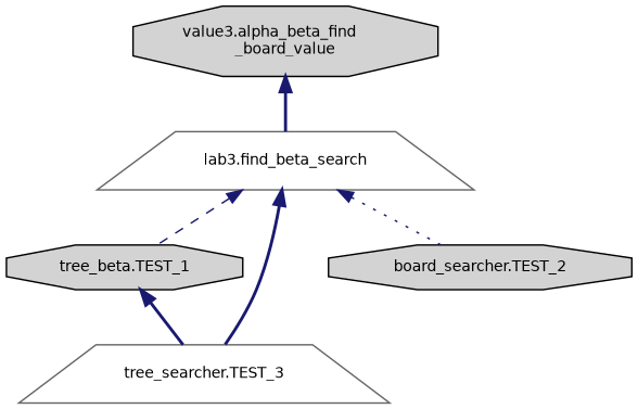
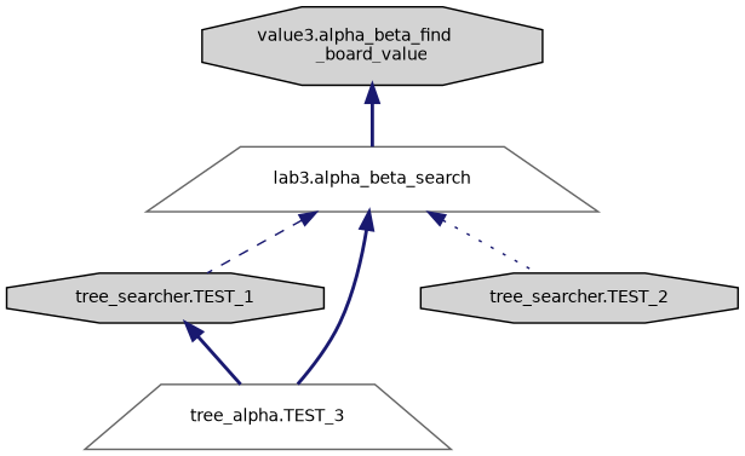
  digraph {
    rankdir=TB
    node [color=black fillcolor=lightgrey fontname=Helvetica fontsize=10 shape=octagon style=filled]
    edge [color=midnightblue dir=back fontname=Helvetica fontsize=10 labelfontname=Helvetica labelfontsize=10 style=bold]
    n1 [fontcolor=black height=0.2 label="value3.alpha_beta_find\l_board_value" width=0.4]
-   n2 [color=gray40 fillcolor=white height=0.2 label="lab3.find_beta_search" shape=trapezium width=0.4]
-   n3 [height=0.2 label="tree_beta.TEST_1" width=0.4]
-   n4 [color=gray40 fillcolor=white height=0.2 label="tree_searcher.TEST_3" shape=trapezium width=0.4]
-   n5 [height=0.2 label="board_searcher.TEST_2" width=0.4]
+   n2 [color=gray40 fillcolor=white height=0.2 label="lab3.alpha_beta_search" shape=trapezium width=0.4]
+   n3 [height=0.2 label="tree_searcher.TEST_1" width=0.4]
+   n4 [color=gray40 fillcolor=white height=0.2 label="tree_alpha.TEST_3" shape=trapezium width=0.4]
+   n5 [height=0.2 label="tree_searcher.TEST_2" width=0.4]
    n1 -> n2
    n2 -> n3 [style=dashed]
    n2 -> n4
    n2 -> n5 [style=dotted]
    n3 -> n4
  }
